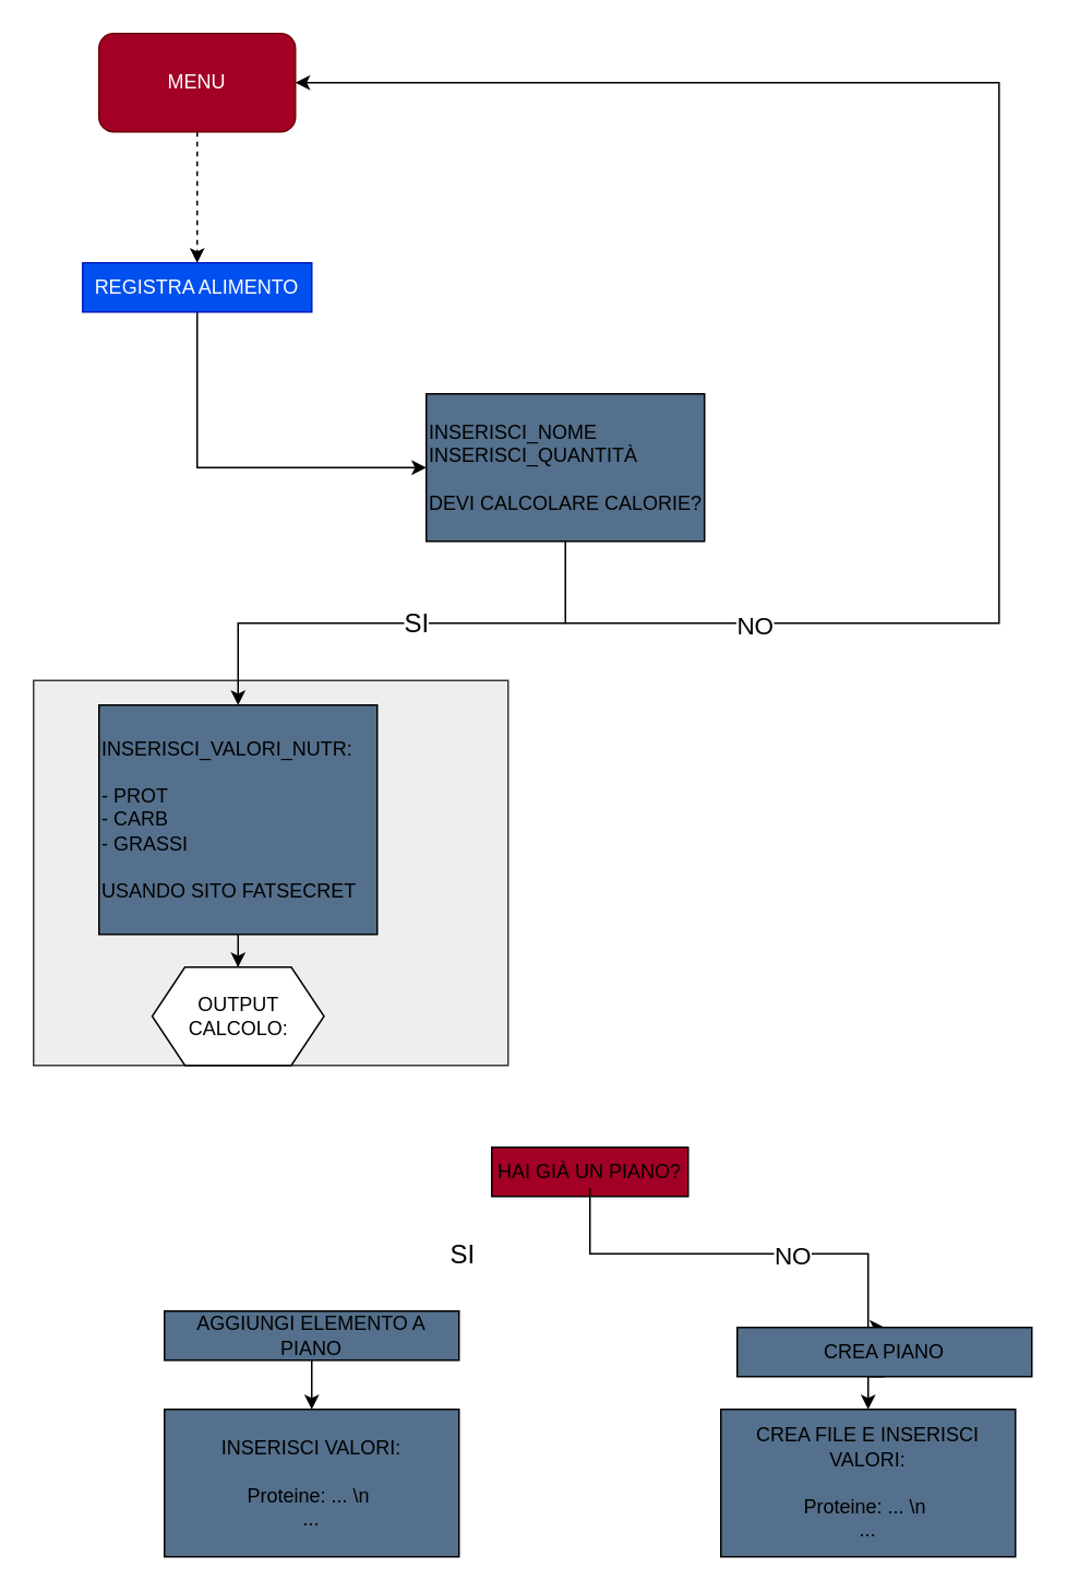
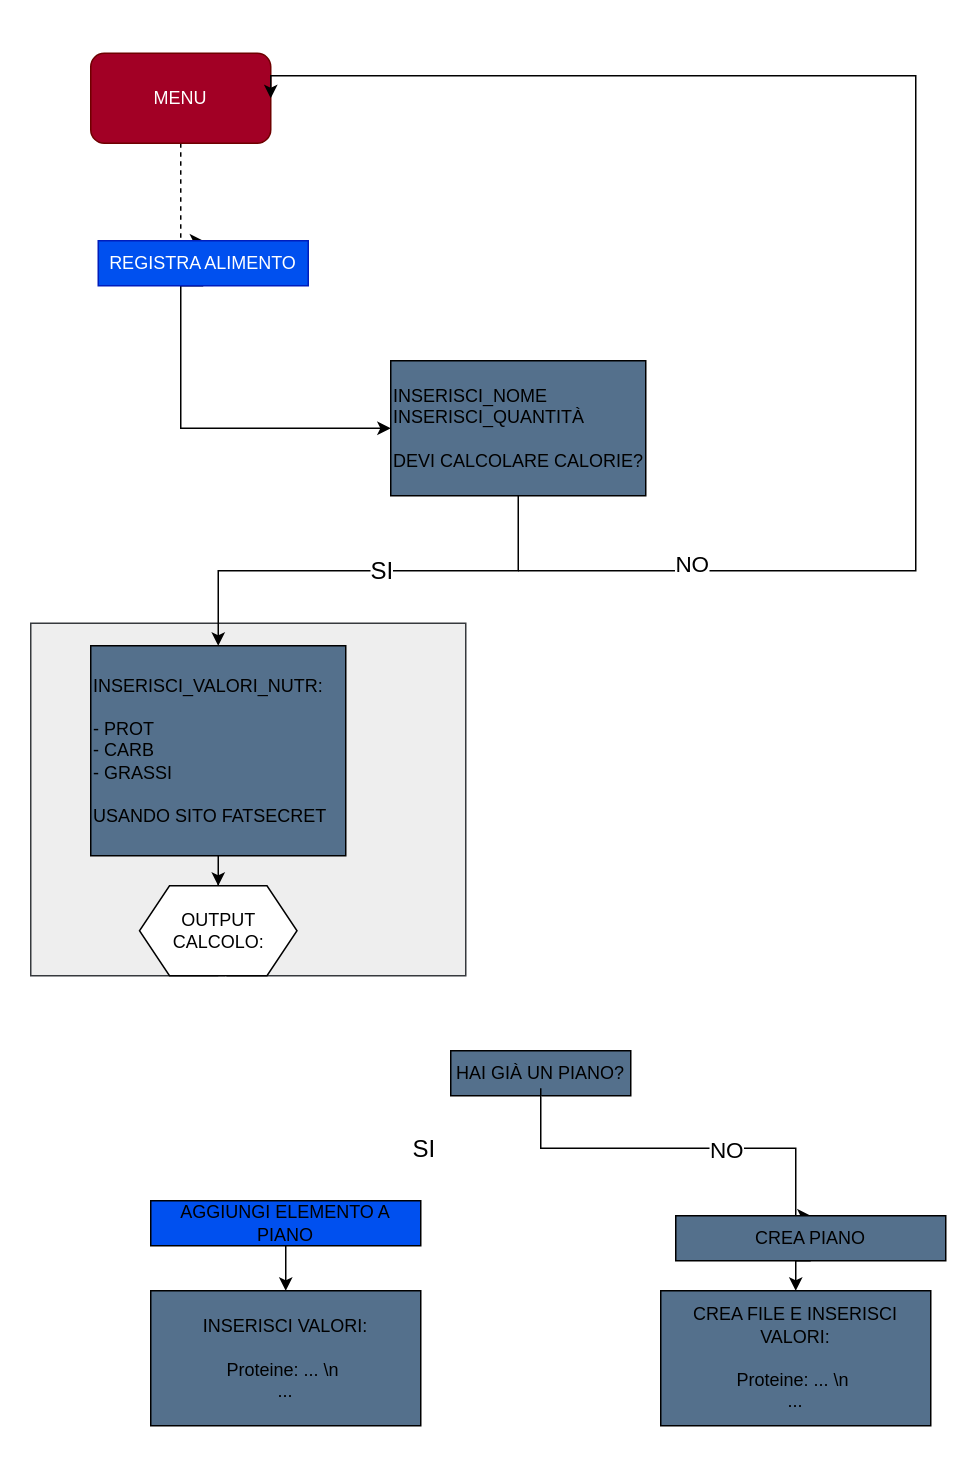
  <mxCell id="0" />
  <mxCell id="1" parent="0" />
  <mxCell id="2" value="" style="rounded=0;whiteSpace=wrap;html=1;fillColor=#eeeeee;strokeColor=#36393d;" vertex="1" parent="1"><mxGeometry x="20" y="415" width="290" height="235" as="geometry" /></mxCell>
  <mxCell id="3" style="edgeStyle=orthogonalEdgeStyle;rounded=0;orthogonalLoop=1;jettySize=auto;html=1;exitX=0.5;exitY=1;exitDx=0;exitDy=0;entryX=0.5;entryY=0;entryDx=0;entryDy=0;dashed=1;" edge="1" parent="1" source="4" target="6"><mxGeometry relative="1" as="geometry"><Array as="points"><mxPoint x="120" y="160" /></Array></mxGeometry></mxCell>
- <mxCell id="4" value="MENU" style="rounded=1;whiteSpace=wrap;html=1;fillColor=#a20025;fontColor=#ffffff;strokeColor=#6F0000;" vertex="1" parent="1"><mxGeometry x="60" y="20" width="120" height="60" as="geometry" /></mxCell>
+ <mxCell id="4" value="MENU" style="rounded=1;whiteSpace=wrap;html=1;fillColor=#a20025;fontColor=#ffffff;strokeColor=#6F0000;" vertex="1" parent="1"><mxGeometry x="60" y="35" width="120" height="60" as="geometry" /></mxCell>
  <mxCell id="5" style="edgeStyle=orthogonalEdgeStyle;rounded=0;orthogonalLoop=1;jettySize=auto;html=1;exitX=0.5;exitY=1;exitDx=0;exitDy=0;entryX=0;entryY=0.5;entryDx=0;entryDy=0;" edge="1" parent="1" source="6" target="11"><mxGeometry relative="1" as="geometry"><mxPoint x="260" y="285" as="targetPoint" /><Array as="points"><mxPoint x="120" y="285" /></Array></mxGeometry></mxCell>
- <mxCell id="6" value="REGISTRA ALIMENTO" style="rounded=0;whiteSpace=wrap;html=1;fillColor=#0050ef;fontColor=#ffffff;strokeColor=#001DBC;" vertex="1" parent="1"><mxGeometry x="50" y="160" width="140" height="30" as="geometry" /></mxCell>
+ <mxCell id="6" value="REGISTRA ALIMENTO" style="rounded=0;whiteSpace=wrap;html=1;fillColor=#0050ef;fontColor=#ffffff;strokeColor=#001DBC;" vertex="1" parent="1"><mxGeometry x="65" y="160" width="140" height="30" as="geometry" /></mxCell>
  <mxCell id="7" style="edgeStyle=orthogonalEdgeStyle;rounded=0;orthogonalLoop=1;jettySize=auto;html=1;exitX=0.5;exitY=1;exitDx=0;exitDy=0;entryX=0.5;entryY=0;entryDx=0;entryDy=0;" edge="1" parent="1" source="11" target="13"><mxGeometry relative="1" as="geometry"><mxPoint x="145" y="440" as="targetPoint" /></mxGeometry></mxCell>
  <mxCell id="8" value="&lt;font style=&quot;font-size: 16px;&quot;&gt;SI&lt;/font&gt;" style="edgeLabel;html=1;align=center;verticalAlign=middle;resizable=0;points=[];" vertex="1" connectable="0" parent="7"><mxGeometry x="-0.052" y="-1" relative="1" as="geometry"><mxPoint as="offset" /></mxGeometry></mxCell>
  <mxCell id="9" style="edgeStyle=orthogonalEdgeStyle;rounded=0;orthogonalLoop=1;jettySize=auto;html=1;exitX=0.5;exitY=1;exitDx=0;exitDy=0;entryX=1;entryY=0.5;entryDx=0;entryDy=0;" edge="1" parent="1" target="4"><mxGeometry relative="1" as="geometry"><mxPoint x="345" y="380" as="sourcePoint" /><mxPoint x="380" y="640" as="targetPoint" /><Array as="points"><mxPoint x="610" y="380" /><mxPoint x="610" y="50" /></Array></mxGeometry></mxCell>
  <mxCell id="10" value="&lt;font style=&quot;font-size: 15px;&quot;&gt;NO&lt;/font&gt;" style="edgeLabel;html=1;align=center;verticalAlign=middle;resizable=0;points=[];" vertex="1" connectable="0" parent="9"><mxGeometry x="-0.186" y="3" relative="1" as="geometry"><mxPoint x="-147" y="152" as="offset" /></mxGeometry></mxCell>
  <mxCell id="11" value="&lt;p style=&quot;line-height: 120%;&quot;&gt;INSERISCI_NOME&lt;br&gt;INSERISCI_QUANTITÀ&lt;br&gt;&lt;br&gt;DEVI CALCOLARE CALORIE?&lt;/p&gt;" style="rounded=0;whiteSpace=wrap;html=1;align=left;fillColor=#54708C;" vertex="1" parent="1"><mxGeometry x="260" y="240" width="170" height="90" as="geometry" /></mxCell>
  <mxCell id="12" style="edgeStyle=orthogonalEdgeStyle;rounded=0;orthogonalLoop=1;jettySize=auto;html=1;exitX=0.5;exitY=1;exitDx=0;exitDy=0;strokeColor=#000000;" edge="1" parent="1" source="17"><mxGeometry relative="1" as="geometry"><mxPoint x="145" y="620" as="targetPoint" /></mxGeometry></mxCell>
  <mxCell id="13" value="&lt;p style=&quot;line-height: 120%;&quot;&gt;INSERISCI_VALORI_NUTR:&lt;br&gt;&lt;br&gt;- PROT&lt;br&gt;- CARB&lt;br&gt;- GRASSI&lt;br&gt;&lt;br&gt;USANDO SITO FATSECRET&lt;/p&gt;" style="rounded=0;whiteSpace=wrap;html=1;align=left;fillColor=#54708C;" vertex="1" parent="1"><mxGeometry x="60" y="430" width="170" height="140" as="geometry" /></mxCell>
+ <mxCell id="14" style="edgeStyle=orthogonalEdgeStyle;rounded=0;orthogonalLoop=1;jettySize=auto;html=1;exitX=0.5;exitY=1;exitDx=0;exitDy=0;entryX=0.5;entryY=0;entryDx=0;entryDy=0;strokeColor=#FFFFFF;" edge="1" parent="1" source="17" target="18"><mxGeometry relative="1" as="geometry"><mxPoint x="360" y="700" as="targetPoint" /><Array as="points"><mxPoint x="150" y="650" /><mxPoint x="150" y="680" /><mxPoint x="360" y="680" /></Array></mxGeometry></mxCell>
  <mxCell id="15" style="edgeStyle=orthogonalEdgeStyle;rounded=0;orthogonalLoop=1;jettySize=auto;html=1;exitX=0.5;exitY=1;exitDx=0;exitDy=0;" edge="1" parent="1" source="17" target="17"><mxGeometry relative="1" as="geometry" /></mxCell>
  <mxCell id="16" value="" style="edgeStyle=orthogonalEdgeStyle;rounded=0;orthogonalLoop=1;jettySize=auto;html=1;exitX=0.5;exitY=1;exitDx=0;exitDy=0;strokeColor=#000000;" edge="1" parent="1" source="13" target="17"><mxGeometry relative="1" as="geometry"><mxPoint x="145" y="620" as="targetPoint" /><mxPoint x="145" y="570" as="sourcePoint" /></mxGeometry></mxCell>
  <mxCell id="17" value="OUTPUT&lt;br&gt;CALCOLO:" style="shape=hexagon;perimeter=hexagonPerimeter2;whiteSpace=wrap;html=1;fixedSize=1;" vertex="1" parent="1"><mxGeometry x="92.5" y="590" width="105" height="60" as="geometry" /></mxCell>
- <mxCell id="18" value="HAI GIÀ UN PIANO?" style="rounded=0;whiteSpace=wrap;html=1;fillColor=#a20025;" vertex="1" parent="1"><mxGeometry x="300" y="700" width="120" height="30" as="geometry" /></mxCell>
+ <mxCell id="18" value="HAI GIÀ UN PIANO?" style="rounded=0;whiteSpace=wrap;html=1;fillColor=#54708C;" vertex="1" parent="1"><mxGeometry x="300" y="700" width="120" height="30" as="geometry" /></mxCell>
  <mxCell id="19" style="edgeStyle=orthogonalEdgeStyle;rounded=0;orthogonalLoop=1;jettySize=auto;html=1;exitX=0.5;exitY=1;exitDx=0;exitDy=0;entryX=0.5;entryY=0;entryDx=0;entryDy=0;strokeColor=#FFFFFF;endArrow=none;" edge="1" parent="1" source="18" target="22"><mxGeometry relative="1" as="geometry"><mxPoint x="120" y="650" as="sourcePoint" /><mxPoint x="60" y="710" as="targetPoint" /></mxGeometry></mxCell>
  <mxCell id="20" value="&lt;font style=&quot;font-size: 16px;&quot;&gt;SI&lt;/font&gt;" style="edgeLabel;html=1;align=center;verticalAlign=middle;resizable=0;points=[];" vertex="1" connectable="0" parent="19"><mxGeometry x="-0.052" y="-1" relative="1" as="geometry"><mxPoint as="offset" /></mxGeometry></mxCell>
  <mxCell id="21" style="edgeStyle=orthogonalEdgeStyle;rounded=0;orthogonalLoop=1;jettySize=auto;html=1;exitX=0.5;exitY=1;exitDx=0;exitDy=0;entryX=0.5;entryY=0;entryDx=0;entryDy=0;" edge="1" parent="1" source="22" target="29"><mxGeometry relative="1" as="geometry" /></mxCell>
- <mxCell id="22" value="&lt;p style=&quot;line-height: 120%;&quot;&gt;AGGIUNGI ELEMENTO A PIANO&lt;/p&gt;" style="rounded=0;whiteSpace=wrap;html=1;align=center;fillColor=#54708C;" vertex="1" parent="1"><mxGeometry x="100" y="800" width="180" height="30" as="geometry" /></mxCell>
+ <mxCell id="22" value="&lt;p style=&quot;line-height: 120%;&quot;&gt;AGGIUNGI ELEMENTO A PIANO&lt;/p&gt;" style="rounded=0;whiteSpace=wrap;html=1;align=center;fillColor=#0050ef;" vertex="1" parent="1"><mxGeometry x="100" y="800" width="180" height="30" as="geometry" /></mxCell>
  <mxCell id="23" style="edgeStyle=orthogonalEdgeStyle;rounded=0;orthogonalLoop=1;jettySize=auto;html=1;exitX=0.5;exitY=1;exitDx=0;exitDy=0;entryX=0.5;entryY=0;entryDx=0;entryDy=0;" edge="1" parent="1" target="26"><mxGeometry relative="1" as="geometry"><mxPoint x="360" y="725" as="sourcePoint" /><mxPoint x="550" y="815" as="targetPoint" /><Array as="points"><mxPoint x="360" y="765" /><mxPoint x="530" y="765" /></Array></mxGeometry></mxCell>
  <mxCell id="24" value="&lt;font style=&quot;font-size: 15px;&quot;&gt;NO&lt;/font&gt;" style="edgeLabel;html=1;align=center;verticalAlign=middle;resizable=0;points=[];" vertex="1" connectable="0" parent="23"><mxGeometry x="0.011" y="-1" relative="1" as="geometry"><mxPoint x="29" y="-1" as="offset" /></mxGeometry></mxCell>
  <mxCell id="25" style="edgeStyle=orthogonalEdgeStyle;rounded=0;orthogonalLoop=1;jettySize=auto;html=1;exitX=0.5;exitY=1;exitDx=0;exitDy=0;" edge="1" parent="1" source="26"><mxGeometry relative="1" as="geometry"><mxPoint x="530" y="860" as="targetPoint" /></mxGeometry></mxCell>
  <mxCell id="26" value="&lt;p style=&quot;line-height: 120%;&quot;&gt;CREA PIANO&lt;/p&gt;" style="rounded=0;whiteSpace=wrap;html=1;align=center;fillColor=#54708C;" vertex="1" parent="1"><mxGeometry x="450" y="810" width="180" height="30" as="geometry" /></mxCell>
  <mxCell id="27" value="&lt;p style=&quot;line-height: 120%;&quot;&gt;CREA FILE E INSERISCI VALORI:&lt;br&gt;&lt;br&gt;Proteine: ... \n&amp;nbsp;&lt;br&gt;...&lt;/p&gt;" style="rounded=0;whiteSpace=wrap;html=1;align=center;fillColor=#54708C;" vertex="1" parent="1"><mxGeometry x="440" y="860" width="180" height="90" as="geometry" /></mxCell>
  <mxCell id="28" style="edgeStyle=orthogonalEdgeStyle;rounded=0;orthogonalLoop=1;jettySize=auto;html=1;exitX=0.5;exitY=1;exitDx=0;exitDy=0;" edge="1" parent="1" source="27" target="27"><mxGeometry relative="1" as="geometry" /></mxCell>
  <mxCell id="29" value="&lt;p style=&quot;line-height: 120%;&quot;&gt;INSERISCI VALORI:&lt;br&gt;&lt;br&gt;Proteine: ... \n&amp;nbsp;&lt;br&gt;...&lt;/p&gt;" style="rounded=0;whiteSpace=wrap;html=1;align=center;fillColor=#54708C;" vertex="1" parent="1"><mxGeometry x="100" y="860" width="180" height="90" as="geometry" /></mxCell>
